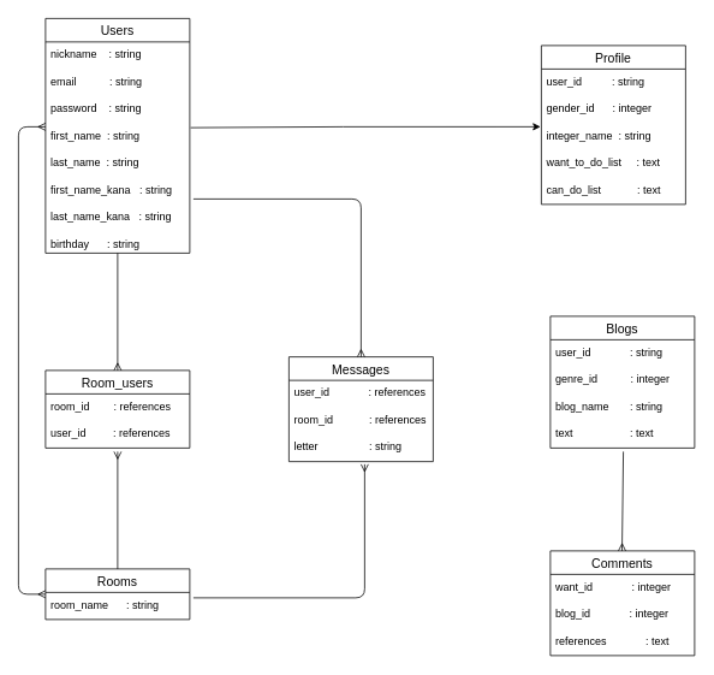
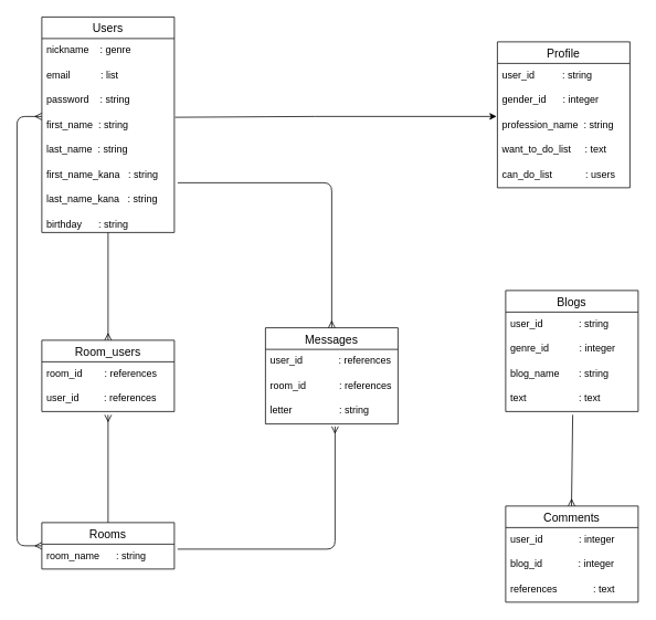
  <mxCell id="0" />
  <mxCell id="1" parent="0" />
  <mxCell id="2" value="Profile" style="swimlane;fontStyle=0;childLayout=stackLayout;horizontal=1;startSize=26;horizontalStack=0;resizeParent=1;resizeParentMax=0;resizeLast=0;collapsible=1;marginBottom=0;align=center;fontSize=14;" vertex="1" parent="1"><mxGeometry x="600" y="50" width="160" height="176" as="geometry" /></mxCell>
  <mxCell id="3" value="user_id          : string" style="text;strokeColor=none;fillColor=none;spacingLeft=4;spacingRight=4;overflow=hidden;rotatable=0;points=[[0,0.5],[1,0.5]];portConstraint=eastwest;fontSize=12;" vertex="1" parent="2"><mxGeometry y="26" width="160" height="30" as="geometry" /></mxCell>
  <mxCell id="4" value="gender_id      : integer" style="text;strokeColor=none;fillColor=none;spacingLeft=4;spacingRight=4;overflow=hidden;rotatable=0;points=[[0,0.5],[1,0.5]];portConstraint=eastwest;fontSize=12;" vertex="1" parent="2"><mxGeometry y="56" width="160" height="30" as="geometry" /></mxCell>
- <mxCell id="5" value="integer_name  : string" style="text;strokeColor=none;fillColor=none;spacingLeft=4;spacingRight=4;overflow=hidden;rotatable=0;points=[[0,0.5],[1,0.5]];portConstraint=eastwest;fontSize=12;" vertex="1" parent="2"><mxGeometry y="86" width="160" height="30" as="geometry" /></mxCell>
+ <mxCell id="5" value="profession_name  : string" style="text;strokeColor=none;fillColor=none;spacingLeft=4;spacingRight=4;overflow=hidden;rotatable=0;points=[[0,0.5],[1,0.5]];portConstraint=eastwest;fontSize=12;" vertex="1" parent="2"><mxGeometry y="86" width="160" height="30" as="geometry" /></mxCell>
  <mxCell id="6" value="want_to_do_list     : text" style="text;strokeColor=none;fillColor=none;spacingLeft=4;spacingRight=4;overflow=hidden;rotatable=0;points=[[0,0.5],[1,0.5]];portConstraint=eastwest;fontSize=12;" vertex="1" parent="2"><mxGeometry y="116" width="160" height="30" as="geometry" /></mxCell>
- <mxCell id="7" value="can_do_list            : text" style="text;strokeColor=none;fillColor=none;spacingLeft=4;spacingRight=4;overflow=hidden;rotatable=0;points=[[0,0.5],[1,0.5]];portConstraint=eastwest;fontSize=12;" vertex="1" parent="2"><mxGeometry y="146" width="160" height="30" as="geometry" /></mxCell>
+ <mxCell id="7" value="can_do_list            : users" style="text;strokeColor=none;fillColor=none;spacingLeft=4;spacingRight=4;overflow=hidden;rotatable=0;points=[[0,0.5],[1,0.5]];portConstraint=eastwest;fontSize=12;" vertex="1" parent="2"><mxGeometry y="146" width="160" height="30" as="geometry" /></mxCell>
  <mxCell id="8" value="Users" style="swimlane;fontStyle=0;childLayout=stackLayout;horizontal=1;startSize=26;horizontalStack=0;resizeParent=1;resizeParentMax=0;resizeLast=0;collapsible=1;marginBottom=0;align=center;fontSize=14;" vertex="1" parent="1"><mxGeometry x="50" y="20" width="160" height="260" as="geometry" /></mxCell>
- <mxCell id="9" value="nickname    : string" style="text;strokeColor=none;fillColor=none;spacingLeft=4;spacingRight=4;overflow=hidden;rotatable=0;points=[[0,0.5],[1,0.5]];portConstraint=eastwest;fontSize=12;" vertex="1" parent="8"><mxGeometry y="26" width="160" height="30" as="geometry" /></mxCell>
- <mxCell id="10" value="email           : string" style="text;strokeColor=none;fillColor=none;spacingLeft=4;spacingRight=4;overflow=hidden;rotatable=0;points=[[0,0.5],[1,0.5]];portConstraint=eastwest;fontSize=12;" vertex="1" parent="8"><mxGeometry y="56" width="160" height="30" as="geometry" /></mxCell>
+ <mxCell id="9" value="nickname    : genre" style="text;strokeColor=none;fillColor=none;spacingLeft=4;spacingRight=4;overflow=hidden;rotatable=0;points=[[0,0.5],[1,0.5]];portConstraint=eastwest;fontSize=12;" vertex="1" parent="8"><mxGeometry y="26" width="160" height="30" as="geometry" /></mxCell>
+ <mxCell id="10" value="email           : list" style="text;strokeColor=none;fillColor=none;spacingLeft=4;spacingRight=4;overflow=hidden;rotatable=0;points=[[0,0.5],[1,0.5]];portConstraint=eastwest;fontSize=12;" vertex="1" parent="8"><mxGeometry y="56" width="160" height="30" as="geometry" /></mxCell>
  <mxCell id="11" value="password    : string" style="text;strokeColor=none;fillColor=none;spacingLeft=4;spacingRight=4;overflow=hidden;rotatable=0;points=[[0,0.5],[1,0.5]];portConstraint=eastwest;fontSize=12;" vertex="1" parent="8"><mxGeometry y="86" width="160" height="174" as="geometry" /></mxCell>
  <mxCell id="12" value="Messages" style="swimlane;fontStyle=0;childLayout=stackLayout;horizontal=1;startSize=26;horizontalStack=0;resizeParent=1;resizeParentMax=0;resizeLast=0;collapsible=1;marginBottom=0;align=center;fontSize=14;" vertex="1" parent="1"><mxGeometry x="320" y="395" width="160" height="116" as="geometry" /></mxCell>
  <mxCell id="13" value="user_id             : references" style="text;strokeColor=none;fillColor=none;spacingLeft=4;spacingRight=4;overflow=hidden;rotatable=0;points=[[0,0.5],[1,0.5]];portConstraint=eastwest;fontSize=12;" vertex="1" parent="12"><mxGeometry y="26" width="160" height="30" as="geometry" /></mxCell>
  <mxCell id="14" value="room_id            : references" style="text;strokeColor=none;fillColor=none;spacingLeft=4;spacingRight=4;overflow=hidden;rotatable=0;points=[[0,0.5],[1,0.5]];portConstraint=eastwest;fontSize=12;" vertex="1" parent="12"><mxGeometry y="56" width="160" height="30" as="geometry" /></mxCell>
  <mxCell id="15" value="letter                 : string" style="text;strokeColor=none;fillColor=none;spacingLeft=4;spacingRight=4;overflow=hidden;rotatable=0;points=[[0,0.5],[1,0.5]];portConstraint=eastwest;fontSize=12;" vertex="1" parent="12"><mxGeometry y="86" width="160" height="30" as="geometry" /></mxCell>
  <mxCell id="16" value="Blogs" style="swimlane;fontStyle=0;childLayout=stackLayout;horizontal=1;startSize=26;horizontalStack=0;resizeParent=1;resizeParentMax=0;resizeLast=0;collapsible=1;marginBottom=0;align=center;fontSize=14;" vertex="1" parent="1"><mxGeometry x="610" y="350" width="160" height="146" as="geometry" /></mxCell>
  <mxCell id="17" value="user_id             : string" style="text;strokeColor=none;fillColor=none;spacingLeft=4;spacingRight=4;overflow=hidden;rotatable=0;points=[[0,0.5],[1,0.5]];portConstraint=eastwest;fontSize=12;" vertex="1" parent="16"><mxGeometry y="26" width="160" height="30" as="geometry" /></mxCell>
  <mxCell id="18" value="genre_id           : integer" style="text;strokeColor=none;fillColor=none;spacingLeft=4;spacingRight=4;overflow=hidden;rotatable=0;points=[[0,0.5],[1,0.5]];portConstraint=eastwest;fontSize=12;" vertex="1" parent="16"><mxGeometry y="56" width="160" height="30" as="geometry" /></mxCell>
  <mxCell id="19" value="blog_name       : string" style="text;strokeColor=none;fillColor=none;spacingLeft=4;spacingRight=4;overflow=hidden;rotatable=0;points=[[0,0.5],[1,0.5]];portConstraint=eastwest;fontSize=12;" vertex="1" parent="16"><mxGeometry y="86" width="160" height="30" as="geometry" /></mxCell>
  <mxCell id="20" value="text                   : text" style="text;strokeColor=none;fillColor=none;spacingLeft=4;spacingRight=4;overflow=hidden;rotatable=0;points=[[0,0.5],[1,0.5]];portConstraint=eastwest;fontSize=12;" vertex="1" parent="16"><mxGeometry y="116" width="160" height="30" as="geometry" /></mxCell>
  <mxCell id="21" value="Comments" style="swimlane;fontStyle=0;childLayout=stackLayout;horizontal=1;startSize=26;horizontalStack=0;resizeParent=1;resizeParentMax=0;resizeLast=0;collapsible=1;marginBottom=0;align=center;fontSize=14;" vertex="1" parent="1"><mxGeometry x="610" y="610" width="160" height="116" as="geometry" /></mxCell>
- <mxCell id="22" value="want_id             : integer" style="text;strokeColor=none;fillColor=none;spacingLeft=4;spacingRight=4;overflow=hidden;rotatable=0;points=[[0,0.5],[1,0.5]];portConstraint=eastwest;fontSize=12;" vertex="1" parent="21"><mxGeometry y="26" width="160" height="30" as="geometry" /></mxCell>
+ <mxCell id="22" value="user_id             : integer" style="text;strokeColor=none;fillColor=none;spacingLeft=4;spacingRight=4;overflow=hidden;rotatable=0;points=[[0,0.5],[1,0.5]];portConstraint=eastwest;fontSize=12;" vertex="1" parent="21"><mxGeometry y="26" width="160" height="30" as="geometry" /></mxCell>
  <mxCell id="23" value="blog_id             : integer" style="text;strokeColor=none;fillColor=none;spacingLeft=4;spacingRight=4;overflow=hidden;rotatable=0;points=[[0,0.5],[1,0.5]];portConstraint=eastwest;fontSize=12;" vertex="1" parent="21"><mxGeometry y="56" width="160" height="30" as="geometry" /></mxCell>
  <mxCell id="24" value="references             : text" style="text;strokeColor=none;fillColor=none;spacingLeft=4;spacingRight=4;overflow=hidden;rotatable=0;points=[[0,0.5],[1,0.5]];portConstraint=eastwest;fontSize=12;" vertex="1" parent="21"><mxGeometry y="86" width="160" height="30" as="geometry" /></mxCell>
  <mxCell id="25" value="" style="fontSize=12;html=1;endArrow=ERmany;exitX=0.506;exitY=1.133;exitDx=0;exitDy=0;exitPerimeter=0;" edge="1" parent="21" source="20"><mxGeometry width="100" height="100" relative="1" as="geometry"><mxPoint x="79.5" y="-90" as="sourcePoint" /><mxPoint x="79.5" as="targetPoint" /></mxGeometry></mxCell>
  <mxCell id="26" value="first_name  : string" style="text;strokeColor=none;fillColor=none;spacingLeft=4;spacingRight=4;overflow=hidden;rotatable=0;points=[[0,0.5],[1,0.5]];portConstraint=eastwest;fontSize=12;" vertex="1" parent="1"><mxGeometry x="50" y="136" width="160" height="30" as="geometry" /></mxCell>
  <mxCell id="27" value="birthday      : string" style="text;strokeColor=none;fillColor=none;spacingLeft=4;spacingRight=4;overflow=hidden;rotatable=0;points=[[0,0.5],[1,0.5]];portConstraint=eastwest;fontSize=12;" vertex="1" parent="1"><mxGeometry x="50" y="256" width="160" height="30" as="geometry" /></mxCell>
  <mxCell id="28" value="last_name_kana   : string" style="text;strokeColor=none;fillColor=none;spacingLeft=4;spacingRight=4;overflow=hidden;rotatable=0;points=[[0,0.5],[1,0.5]];portConstraint=eastwest;fontSize=12;" vertex="1" parent="1"><mxGeometry x="50" y="226" width="160" height="30" as="geometry" /></mxCell>
  <mxCell id="29" value="first_name_kana   : string" style="text;strokeColor=none;fillColor=none;spacingLeft=4;spacingRight=4;overflow=hidden;rotatable=0;points=[[0,0.5],[1,0.5]];portConstraint=eastwest;fontSize=12;" vertex="1" parent="1"><mxGeometry x="50" y="196" width="160" height="30" as="geometry" /></mxCell>
  <mxCell id="30" value="last_name  : string" style="text;strokeColor=none;fillColor=none;spacingLeft=4;spacingRight=4;overflow=hidden;rotatable=0;points=[[0,0.5],[1,0.5]];portConstraint=eastwest;fontSize=12;" vertex="1" parent="1"><mxGeometry x="50" y="166" width="160" height="30" as="geometry" /></mxCell>
  <mxCell id="31" value="Rooms" style="swimlane;fontStyle=0;childLayout=stackLayout;horizontal=1;startSize=26;horizontalStack=0;resizeParent=1;resizeParentMax=0;resizeLast=0;collapsible=1;marginBottom=0;align=center;fontSize=14;" vertex="1" parent="1"><mxGeometry x="50" y="630" width="160" height="56" as="geometry" /></mxCell>
  <mxCell id="32" value="room_name      : string" style="text;strokeColor=none;fillColor=none;spacingLeft=4;spacingRight=4;overflow=hidden;rotatable=0;points=[[0,0.5],[1,0.5]];portConstraint=eastwest;fontSize=12;" vertex="1" parent="31"><mxGeometry y="26" width="160" height="30" as="geometry" /></mxCell>
  <mxCell id="33" value="Room_users" style="swimlane;fontStyle=0;childLayout=stackLayout;horizontal=1;startSize=26;horizontalStack=0;resizeParent=1;resizeParentMax=0;resizeLast=0;collapsible=1;marginBottom=0;align=center;fontSize=14;" vertex="1" parent="1"><mxGeometry x="50" y="410" width="160" height="86" as="geometry" /></mxCell>
  <mxCell id="34" value="room_id        : references" style="text;strokeColor=none;fillColor=none;spacingLeft=4;spacingRight=4;overflow=hidden;rotatable=0;points=[[0,0.5],[1,0.5]];portConstraint=eastwest;fontSize=12;" vertex="1" parent="33"><mxGeometry y="26" width="160" height="30" as="geometry" /></mxCell>
  <mxCell id="35" value="user_id         : references" style="text;strokeColor=none;fillColor=none;spacingLeft=4;spacingRight=4;overflow=hidden;rotatable=0;points=[[0,0.5],[1,0.5]];portConstraint=eastwest;fontSize=12;" vertex="1" parent="33"><mxGeometry y="56" width="160" height="30" as="geometry" /></mxCell>
  <mxCell id="36" value="" style="fontSize=12;html=1;endArrow=ERmany;startArrow=ERmany;edgeStyle=orthogonalEdgeStyle;" edge="1" parent="1"><mxGeometry width="100" height="100" relative="1" as="geometry"><mxPoint x="50" y="658" as="sourcePoint" /><mxPoint x="50" y="140" as="targetPoint" /><Array as="points"><mxPoint x="20" y="658" /><mxPoint x="20" y="140" /></Array></mxGeometry></mxCell>
  <mxCell id="37" value="" style="fontSize=12;html=1;endArrow=ERmany;exitX=0.5;exitY=0;exitDx=0;exitDy=0;entryX=0.5;entryY=1.133;entryDx=0;entryDy=0;entryPerimeter=0;" edge="1" parent="1" source="31" target="35"><mxGeometry width="100" height="100" relative="1" as="geometry"><mxPoint x="180" y="590" as="sourcePoint" /><mxPoint x="280" y="490" as="targetPoint" /></mxGeometry></mxCell>
  <mxCell id="38" value="" style="fontSize=12;html=1;endArrow=ERmany;entryX=0.5;entryY=0;entryDx=0;entryDy=0;" edge="1" parent="1" target="33"><mxGeometry width="100" height="100" relative="1" as="geometry"><mxPoint x="130" y="280" as="sourcePoint" /><mxPoint x="330" y="320" as="targetPoint" /></mxGeometry></mxCell>
  <mxCell id="39" value="" style="edgeStyle=orthogonalEdgeStyle;fontSize=12;html=1;endArrow=ERmany;entryX=0.5;entryY=0;entryDx=0;entryDy=0;" edge="1" parent="1" target="12"><mxGeometry width="100" height="100" relative="1" as="geometry"><mxPoint x="214" y="220" as="sourcePoint" /><mxPoint x="340" y="290" as="targetPoint" /><Array as="points"><mxPoint x="214" y="220" /><mxPoint x="400" y="220" /></Array></mxGeometry></mxCell>
  <mxCell id="40" value="" style="edgeStyle=orthogonalEdgeStyle;fontSize=12;html=1;endArrow=ERmany;exitX=1.025;exitY=0.2;exitDx=0;exitDy=0;exitPerimeter=0;entryX=0.525;entryY=1.1;entryDx=0;entryDy=0;entryPerimeter=0;" edge="1" parent="1" source="32" target="15"><mxGeometry width="100" height="100" relative="1" as="geometry"><mxPoint x="250" y="530" as="sourcePoint" /><mxPoint x="350" y="430" as="targetPoint" /><Array as="points"><mxPoint x="404" y="662" /></Array></mxGeometry></mxCell>
  <mxCell id="41" value="" style="endArrow=classic;html=1;rounded=0;entryX=-0.006;entryY=1.133;entryDx=0;entryDy=0;entryPerimeter=0;exitX=1.006;exitY=0.167;exitDx=0;exitDy=0;exitPerimeter=0;" edge="1" parent="1" source="26" target="4"><mxGeometry relative="1" as="geometry"><mxPoint x="270" y="270" as="sourcePoint" /><mxPoint x="430" y="270" as="targetPoint" /><Array as="points"><mxPoint x="380" y="140" /></Array></mxGeometry></mxCell>
